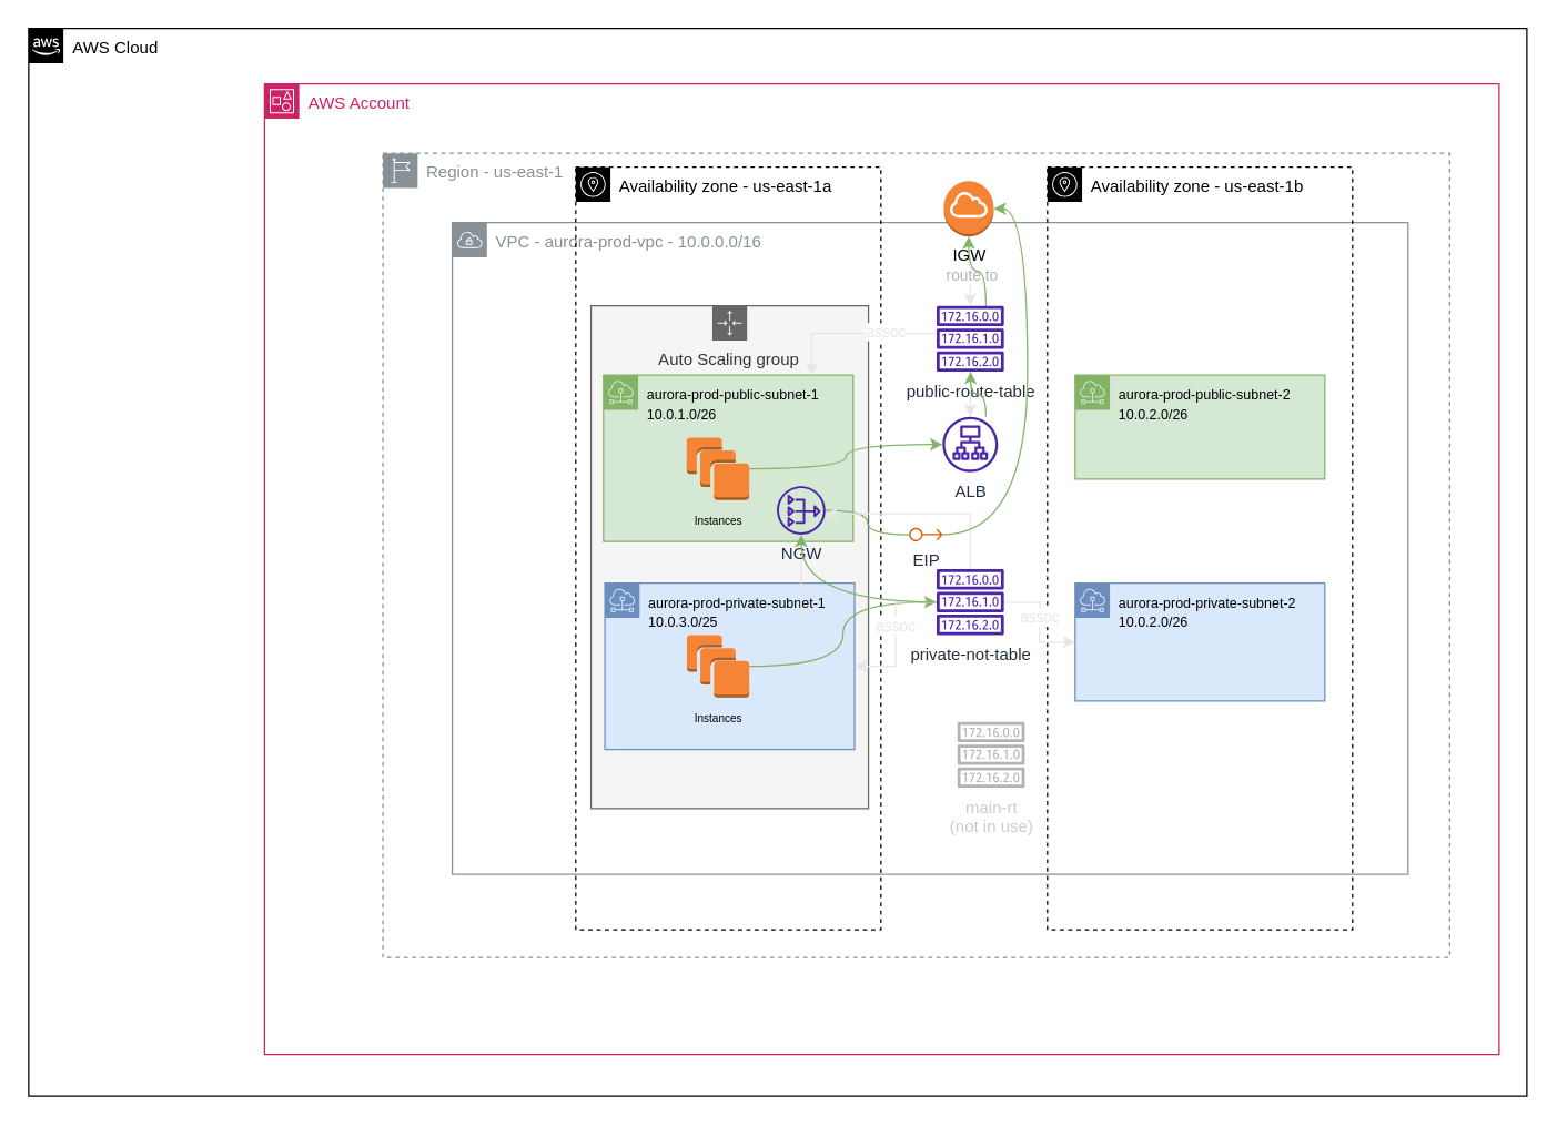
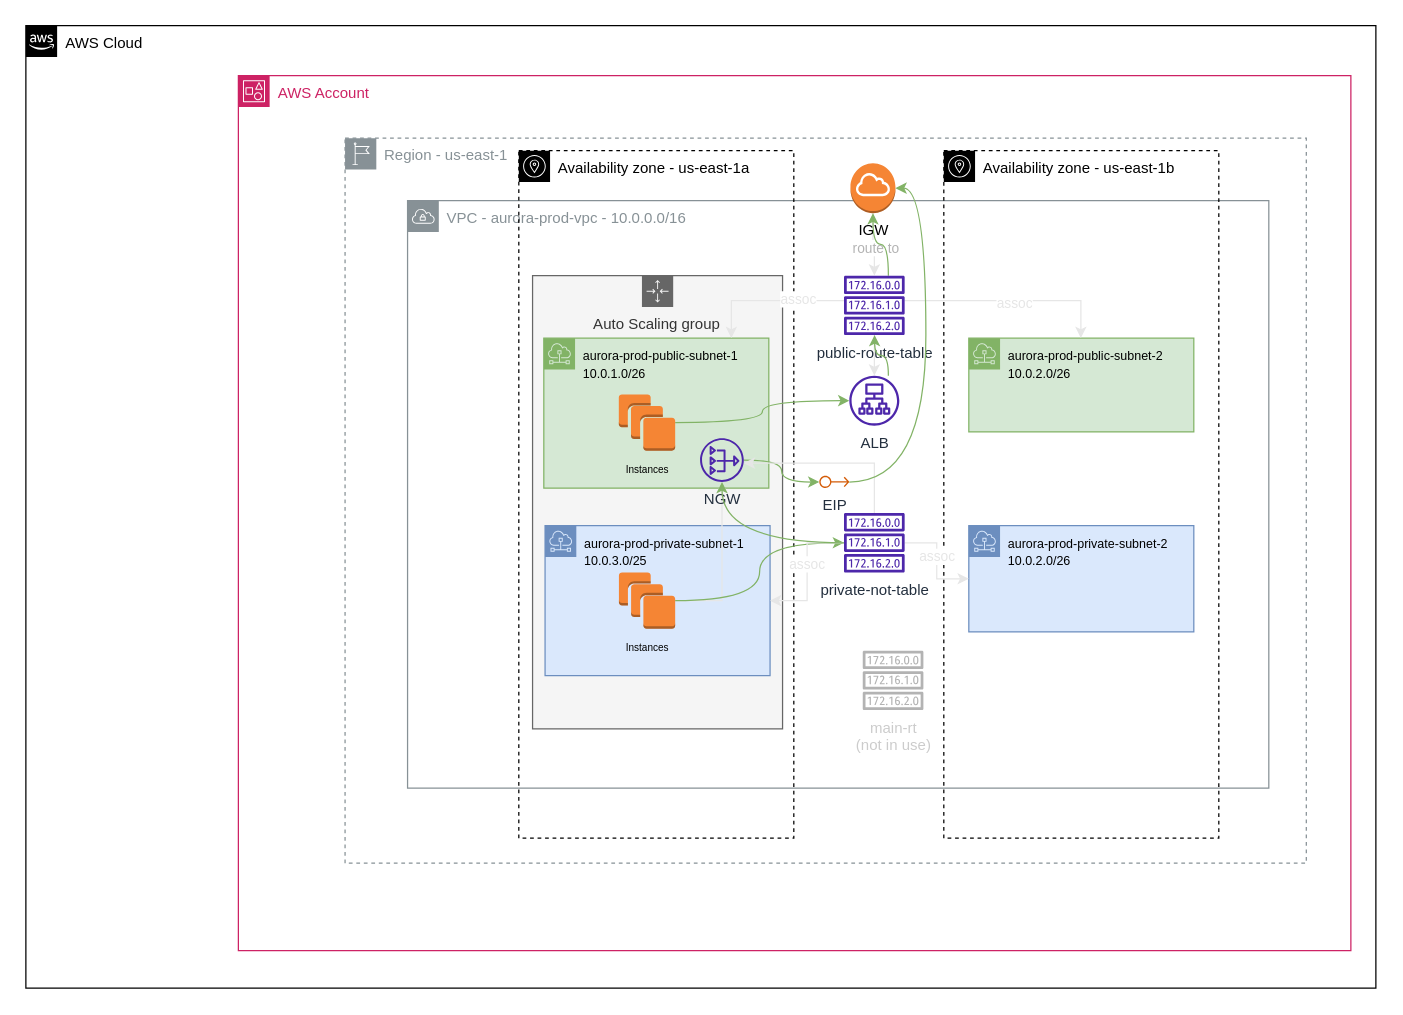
  <mxCell id="0" />
  <mxCell id="1" parent="0" />
  <mxCell id="2" value="AWS Cloud" style="points=[[0,0],[0.25,0],[0.5,0],[0.75,0],[1,0],[1,0.25],[1,0.5],[1,0.75],[1,1],[0.75,1],[0.5,1],[0.25,1],[0,1],[0,0.75],[0,0.5],[0,0.25]];outlineConnect=0;html=1;whiteSpace=wrap;fontSize=12;fontStyle=0;shape=mxgraph.aws4.group;grIcon=mxgraph.aws4.group_aws_cloud_alt;verticalAlign=top;align=left;spacingLeft=30;dashed=0;labelBackgroundColor=#ffffff;container=0;pointerEvents=0;collapsible=0;recursiveResize=0;" parent="1" vertex="1"><mxGeometry x="20" y="20" width="1080" height="770" as="geometry" /></mxCell>
  <mxCell id="3" value="Region - us-east-1" style="sketch=0;outlineConnect=0;gradientColor=none;html=1;whiteSpace=wrap;fontSize=12;fontStyle=0;shape=mxgraph.aws4.group;grIcon=mxgraph.aws4.group_region;strokeColor=#879196;fillColor=none;verticalAlign=top;align=left;spacingLeft=30;fontColor=#879196;dashed=1;" parent="1" vertex="1"><mxGeometry x="275.35" y="110" width="769" height="580" as="geometry" /></mxCell>
  <mxCell id="4" value="VPC - aurora-prod-vpc - 10.0.0.0/16" style="sketch=0;outlineConnect=0;gradientColor=none;html=1;whiteSpace=wrap;fontSize=12;fontStyle=0;shape=mxgraph.aws4.group;grIcon=mxgraph.aws4.group_vpc;strokeColor=#879196;fillColor=none;verticalAlign=top;align=left;spacingLeft=30;fontColor=#879196;dashed=0;" parent="1" vertex="1"><mxGeometry x="325.35" y="160" width="689" height="470" as="geometry" /></mxCell>
  <mxCell id="5" value="Availability zone - us-east-1a" style="sketch=0;outlineConnect=0;html=1;whiteSpace=wrap;fontSize=12;fontStyle=0;shape=mxgraph.aws4.group;grIcon=mxgraph.aws4.group_availability_zone;verticalAlign=top;align=left;spacingLeft=30;dashed=1;fillColor=none;" parent="1" vertex="1"><mxGeometry x="414.35" y="120" width="220" height="550" as="geometry" /></mxCell>
  <mxCell id="6" value="Auto Scaling group" style="points=[[0,0],[0.25,0],[0.5,0],[0.75,0],[1,0],[1,0.25],[1,0.5],[1,0.75],[1,1],[0.75,1],[0.5,1],[0.25,1],[0,1],[0,0.75],[0,0.5],[0,0.25]];outlineConnect=0;html=1;whiteSpace=wrap;fontSize=12;fontStyle=0;container=0;pointerEvents=0;collapsible=0;recursiveResize=0;shape=mxgraph.aws4.groupCenter;grIcon=mxgraph.aws4.group_auto_scaling_group;grStroke=1;strokeColor=#666666;fillColor=#f5f5f5;verticalAlign=top;align=center;fontColor=#333333;spacingTop=25;" parent="1" vertex="1"><mxGeometry x="425.35" y="220" width="200" height="362.5" as="geometry" /></mxCell>
  <mxCell id="7" value="&lt;font style=&quot;font-size: 10px;&quot;&gt;aurora-prod-public-subnet-1&lt;br&gt;10.0.1.0/26&lt;/font&gt;" style="sketch=0;outlineConnect=0;html=1;whiteSpace=wrap;fontSize=12;fontStyle=0;shape=mxgraph.aws4.group;grIcon=mxgraph.aws4.group_subnet;strokeColor=#82b366;fillColor=#d5e8d4;verticalAlign=top;align=left;spacingLeft=30;dashed=0;" parent="1" vertex="1"><mxGeometry x="434.35" y="270" width="180" height="120" as="geometry" /></mxCell>
  <mxCell id="8" value="AWS Account" style="points=[[0,0],[0.25,0],[0.5,0],[0.75,0],[1,0],[1,0.25],[1,0.5],[1,0.75],[1,1],[0.75,1],[0.5,1],[0.25,1],[0,1],[0,0.75],[0,0.5],[0,0.25]];outlineConnect=0;gradientColor=none;html=1;whiteSpace=wrap;fontSize=12;fontStyle=0;container=0;pointerEvents=0;collapsible=0;recursiveResize=0;shape=mxgraph.aws4.group;grIcon=mxgraph.aws4.group_account;strokeColor=#CD2264;fillColor=none;verticalAlign=top;align=left;spacingLeft=30;fontColor=#CD2264;dashed=0;" parent="1" vertex="1"><mxGeometry x="190" y="60" width="890" height="700" as="geometry" /></mxCell>
  <mxCell id="9" style="edgeStyle=orthogonalEdgeStyle;rounded=0;orthogonalLoop=1;jettySize=auto;html=1;fillColor=#d5e8d4;strokeColor=#82b366;curved=1;" parent="1" source="10" target="23" edge="1"><mxGeometry relative="1" as="geometry" /></mxCell>
  <mxCell id="10" value="&lt;font style=&quot;font-size: 8px;&quot;&gt;Instances&lt;/font&gt;" style="outlineConnect=0;dashed=0;verticalLabelPosition=bottom;verticalAlign=top;align=center;html=1;shape=mxgraph.aws3.instances;fillColor=#F58534;gradientColor=none;" parent="1" vertex="1"><mxGeometry x="494.35" y="315" width="45.09" height="45" as="geometry" /></mxCell>
  <mxCell id="11" value="Availability zone - us-east-1b" style="sketch=0;outlineConnect=0;html=1;whiteSpace=wrap;fontSize=12;fontStyle=0;shape=mxgraph.aws4.group;grIcon=mxgraph.aws4.group_availability_zone;verticalAlign=top;align=left;spacingLeft=30;dashed=1;fillColor=none;" parent="1" vertex="1"><mxGeometry x="754.35" y="120" width="220" height="550" as="geometry" /></mxCell>
  <mxCell id="12" value="&lt;font style=&quot;font-size: 10px;&quot;&gt;aurora-prod-private-subnet-2&lt;br&gt;10.0.2.0/26&lt;/font&gt;" style="sketch=0;outlineConnect=0;html=1;whiteSpace=wrap;fontSize=12;fontStyle=0;shape=mxgraph.aws4.group;grIcon=mxgraph.aws4.group_subnet;strokeColor=#6c8ebf;fillColor=#dae8fc;verticalAlign=top;align=left;spacingLeft=30;dashed=0;" parent="1" vertex="1"><mxGeometry x="774.35" y="420" width="180" height="85" as="geometry" /></mxCell>
  <mxCell id="13" value="&lt;font style=&quot;font-size: 10px;&quot;&gt;aurora-prod-public-subnet-2&lt;br&gt;10.0.2.0/26&lt;/font&gt;" style="sketch=0;outlineConnect=0;html=1;whiteSpace=wrap;fontSize=12;fontStyle=0;shape=mxgraph.aws4.group;grIcon=mxgraph.aws4.group_subnet;strokeColor=#82b366;fillColor=#d5e8d4;verticalAlign=top;align=left;spacingLeft=30;dashed=0;" parent="1" vertex="1"><mxGeometry x="774.35" y="270" width="180" height="75" as="geometry" /></mxCell>
  <mxCell id="14" value="&lt;font style=&quot;font-size: 10px;&quot;&gt;aurora-prod-private-subnet-1&lt;br&gt;10.0.3.0/25&lt;/font&gt;" style="sketch=0;outlineConnect=0;html=1;whiteSpace=wrap;fontSize=12;fontStyle=0;shape=mxgraph.aws4.group;grIcon=mxgraph.aws4.group_subnet;strokeColor=#6c8ebf;fillColor=#dae8fc;verticalAlign=top;align=left;spacingLeft=30;dashed=0;" parent="1" vertex="1"><mxGeometry x="435.35" y="420" width="180" height="120" as="geometry" /></mxCell>
  <mxCell id="15" style="edgeStyle=orthogonalEdgeStyle;rounded=0;orthogonalLoop=1;jettySize=auto;html=1;fillColor=#f5f5f5;strokeColor=#E6E6E6;" parent="1" source="17" target="22" edge="1"><mxGeometry relative="1" as="geometry" /></mxCell>
  <mxCell id="16" style="edgeStyle=orthogonalEdgeStyle;rounded=0;orthogonalLoop=1;jettySize=auto;html=1;curved=1;fillColor=#d5e8d4;strokeColor=#82b366;" parent="1" source="17" target="37" edge="1"><mxGeometry relative="1" as="geometry" /></mxCell>
  <mxCell id="17" value="&lt;font style=&quot;font-size: 8px;&quot;&gt;Instances&lt;/font&gt;" style="outlineConnect=0;dashed=0;verticalLabelPosition=bottom;verticalAlign=top;align=center;html=1;shape=mxgraph.aws3.instances;fillColor=#F58534;gradientColor=none;" parent="1" vertex="1"><mxGeometry x="494.44" y="457.5" width="45" height="45" as="geometry" /></mxCell>
  <mxCell id="18" style="edgeStyle=orthogonalEdgeStyle;rounded=0;orthogonalLoop=1;jettySize=auto;html=1;fillColor=#f5f5f5;strokeColor=#E6E6E6;" parent="1" source="20" target="30" edge="1"><mxGeometry relative="1" as="geometry" /></mxCell>
  <mxCell id="19" value="&lt;font color=&quot;#b3b3b3&quot;&gt;route to&lt;/font&gt;" style="edgeLabel;html=1;align=center;verticalAlign=middle;resizable=0;points=[];" parent="18" vertex="1" connectable="0"><mxGeometry x="0.116" y="1" relative="1" as="geometry"><mxPoint as="offset" /></mxGeometry></mxCell>
  <mxCell id="20" value="IGW" style="outlineConnect=0;dashed=0;verticalLabelPosition=bottom;verticalAlign=top;align=center;html=1;shape=mxgraph.aws3.internet_gateway;fillColor=#F58534;gradientColor=none;" parent="1" vertex="1"><mxGeometry x="679.67" y="130" width="36" height="40" as="geometry" /></mxCell>
- <mxCell id="21" style="edgeStyle=orthogonalEdgeStyle;rounded=0;orthogonalLoop=1;jettySize=auto;html=1;fillColor=#d5e8d4;strokeColor=#82b366;curved=1;endArrow=none;" parent="1" source="22" target="39" edge="1"><mxGeometry relative="1" as="geometry" /></mxCell>
+ <mxCell id="21" style="edgeStyle=orthogonalEdgeStyle;rounded=0;orthogonalLoop=1;jettySize=auto;html=1;fillColor=#d5e8d4;strokeColor=#82b366;curved=1;" parent="1" source="22" target="39" edge="1"><mxGeometry relative="1" as="geometry" /></mxCell>
  <mxCell id="22" value="NGW" style="sketch=0;outlineConnect=0;fontColor=#232F3E;gradientColor=none;fillColor=#4D27AA;strokeColor=none;dashed=0;verticalLabelPosition=bottom;verticalAlign=top;align=center;html=1;fontSize=12;fontStyle=0;aspect=fixed;pointerEvents=1;shape=mxgraph.aws4.nat_gateway;" parent="1" vertex="1"><mxGeometry x="559.35" y="350" width="35" height="35" as="geometry" /></mxCell>
  <mxCell id="23" value="ALB" style="sketch=0;outlineConnect=0;fontColor=#232F3E;gradientColor=none;fillColor=#4D27AA;strokeColor=none;dashed=0;verticalLabelPosition=bottom;verticalAlign=top;align=center;html=1;fontSize=12;fontStyle=0;aspect=fixed;pointerEvents=1;shape=mxgraph.aws4.application_load_balancer;" parent="1" vertex="1"><mxGeometry x="678.76" y="300" width="40" height="40" as="geometry" /></mxCell>
  <mxCell id="24" style="edgeStyle=orthogonalEdgeStyle;rounded=0;orthogonalLoop=1;jettySize=auto;html=1;fillColor=#f5f5f5;strokeColor=#E6E6E6;" parent="1" source="30" target="7" edge="1"><mxGeometry relative="1" as="geometry"><Array as="points"><mxPoint x="584.35" y="240" /></Array></mxGeometry></mxCell>
  <mxCell id="25" value="&lt;font&gt;assoc&lt;/font&gt;" style="edgeLabel;html=1;align=center;verticalAlign=middle;resizable=0;points=[];fontColor=#E6E6E6;" parent="24" vertex="1" connectable="0"><mxGeometry x="-0.376" y="-2" relative="1" as="geometry"><mxPoint as="offset" /></mxGeometry></mxCell>
+ <mxCell id="26" style="edgeStyle=orthogonalEdgeStyle;rounded=0;orthogonalLoop=1;jettySize=auto;html=1;fillColor=#f5f5f5;strokeColor=#E6E6E6;" parent="1" source="30" target="13" edge="1"><mxGeometry relative="1" as="geometry"><Array as="points"><mxPoint x="864" y="240" /></Array></mxGeometry></mxCell>
+ <mxCell id="27" value="&lt;font&gt;assoc&lt;/font&gt;" style="edgeLabel;html=1;align=center;verticalAlign=middle;resizable=0;points=[];fontColor=#E6E6E6;" parent="26" vertex="1" connectable="0"><mxGeometry x="0.021" y="-1" relative="1" as="geometry"><mxPoint as="offset" /></mxGeometry></mxCell>
  <mxCell id="28" style="edgeStyle=orthogonalEdgeStyle;rounded=0;orthogonalLoop=1;jettySize=auto;html=1;strokeColor=#E6E6E6;" parent="1" source="30" target="23" edge="1"><mxGeometry relative="1" as="geometry" /></mxCell>
  <mxCell id="29" style="edgeStyle=orthogonalEdgeStyle;rounded=0;orthogonalLoop=1;jettySize=auto;html=1;entryX=0.5;entryY=1;entryDx=0;entryDy=0;entryPerimeter=0;curved=1;fillColor=#d5e8d4;strokeColor=#82b366;" parent="1" source="30" target="20" edge="1"><mxGeometry relative="1" as="geometry"><Array as="points"><mxPoint x="710" y="195" /><mxPoint x="698" y="195" /></Array></mxGeometry></mxCell>
  <mxCell id="30" value="public-route-table" style="sketch=0;outlineConnect=0;fontColor=#232F3E;gradientColor=none;fillColor=#4D27AA;strokeColor=none;dashed=0;verticalLabelPosition=bottom;verticalAlign=top;align=center;html=1;fontSize=12;fontStyle=0;aspect=fixed;pointerEvents=1;shape=mxgraph.aws4.route_table;" parent="1" vertex="1"><mxGeometry x="674.35" y="220" width="48.82" height="47.56" as="geometry" /></mxCell>
  <mxCell id="31" style="edgeStyle=orthogonalEdgeStyle;rounded=0;orthogonalLoop=1;jettySize=auto;html=1;fillColor=#f5f5f5;strokeColor=#E6E6E6;" parent="1" source="37" target="14" edge="1"><mxGeometry relative="1" as="geometry" /></mxCell>
  <mxCell id="32" value="&lt;font color=&quot;#e6e6e6&quot;&gt;assoc&lt;/font&gt;" style="edgeLabel;html=1;align=center;verticalAlign=middle;resizable=0;points=[];" parent="31" vertex="1" connectable="0"><mxGeometry x="0.281" y="-1" relative="1" as="geometry"><mxPoint y="-22" as="offset" /></mxGeometry></mxCell>
  <mxCell id="33" style="edgeStyle=orthogonalEdgeStyle;rounded=0;orthogonalLoop=1;jettySize=auto;html=1;fillColor=#f5f5f5;strokeColor=#E6E6E6;" parent="1" source="37" target="12" edge="1"><mxGeometry relative="1" as="geometry" /></mxCell>
  <mxCell id="34" value="&lt;font&gt;assoc&lt;/font&gt;" style="edgeLabel;html=1;align=center;verticalAlign=middle;resizable=0;points=[];fontColor=#E6E6E6;" parent="33" vertex="1" connectable="0"><mxGeometry x="-0.209" relative="1" as="geometry"><mxPoint y="4" as="offset" /></mxGeometry></mxCell>
  <mxCell id="35" style="edgeStyle=orthogonalEdgeStyle;rounded=0;orthogonalLoop=1;jettySize=auto;html=1;fillColor=#f5f5f5;strokeColor=#E6E6E6;" parent="1" source="37" target="22" edge="1"><mxGeometry relative="1" as="geometry"><Array as="points"><mxPoint x="698.35" y="370" /></Array></mxGeometry></mxCell>
  <mxCell id="36" style="edgeStyle=orthogonalEdgeStyle;rounded=0;orthogonalLoop=1;jettySize=auto;html=1;curved=1;fillColor=#d5e8d4;strokeColor=#82b366;" parent="1" source="37" target="22" edge="1"><mxGeometry relative="1" as="geometry" /></mxCell>
  <mxCell id="37" value="private-not-table" style="sketch=0;outlineConnect=0;fontColor=#232F3E;gradientColor=none;fillColor=#4D27AA;strokeColor=none;dashed=0;verticalLabelPosition=bottom;verticalAlign=top;align=center;html=1;fontSize=12;fontStyle=0;aspect=fixed;pointerEvents=1;shape=mxgraph.aws4.route_table;" parent="1" vertex="1"><mxGeometry x="674.35" y="409.94" width="48.82" height="47.56" as="geometry" /></mxCell>
  <mxCell id="38" style="edgeStyle=orthogonalEdgeStyle;rounded=0;orthogonalLoop=1;jettySize=auto;html=1;curved=1;fillColor=#d5e8d4;strokeColor=#82b366;" parent="1" source="39" target="20" edge="1"><mxGeometry relative="1" as="geometry"><Array as="points"><mxPoint x="740" y="385" /><mxPoint x="740" y="150" /></Array></mxGeometry></mxCell>
  <mxCell id="39" value="EIP" style="sketch=0;outlineConnect=0;fontColor=#232F3E;gradientColor=none;fillColor=#D45B07;strokeColor=none;dashed=0;verticalLabelPosition=bottom;verticalAlign=top;align=center;html=1;fontSize=12;fontStyle=0;aspect=fixed;pointerEvents=1;shape=mxgraph.aws4.elastic_ip_address;" parent="1" vertex="1"><mxGeometry x="654.76" y="380" width="24" height="10" as="geometry" /></mxCell>
  <mxCell id="40" value="&lt;font color=&quot;#cccccc&quot;&gt;main-rt&lt;br&gt;(not in use)&lt;/font&gt;" style="sketch=0;outlineConnect=0;fontColor=#232F3E;gradientColor=none;fillColor=#B3B3B3;strokeColor=none;dashed=0;verticalLabelPosition=bottom;verticalAlign=top;align=center;html=1;fontSize=12;fontStyle=0;aspect=fixed;pointerEvents=1;shape=mxgraph.aws4.route_table;" parent="1" vertex="1"><mxGeometry x="689.35" y="520" width="48.82" height="47.56" as="geometry" /></mxCell>
  <mxCell id="41" style="edgeStyle=orthogonalEdgeStyle;rounded=0;orthogonalLoop=1;jettySize=auto;html=1;curved=1;fillColor=#d5e8d4;strokeColor=#82b366;" parent="1" source="23" target="30" edge="1"><mxGeometry relative="1" as="geometry"><Array as="points"><mxPoint x="710" y="284" /><mxPoint x="699" y="284" /></Array></mxGeometry></mxCell>
